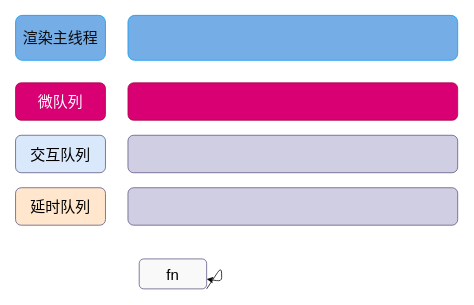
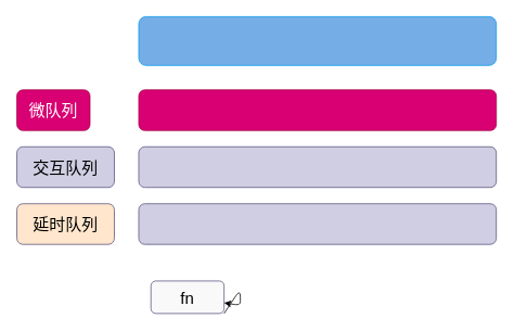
  <mxCell id="0" />
  <mxCell id="1" parent="0" />
- <mxCell id="2" value="渲染主线程" style="rounded=1;whiteSpace=wrap;html=1;fillColor=#75ade6;fontColor=#0d0c0c;strokeColor=#0999ec;gradientColor=none;fontSize=20;" vertex="1" parent="1"><mxGeometry x="20" y="20" width="120" height="60" as="geometry" /></mxCell>
  <mxCell id="3" value="" style="rounded=1;whiteSpace=wrap;html=1;fillColor=#75ade6;fontColor=#0d0c0c;strokeColor=#0999ec;gradientColor=none;fontSize=20;" vertex="1" parent="1"><mxGeometry x="170" y="20" width="440" height="60" as="geometry" /></mxCell>
- <mxCell id="4" value="微队列" style="rounded=1;whiteSpace=wrap;html=1;fillColor=#d80073;fontColor=#ffffff;strokeColor=#A50040;fontSize=20;" vertex="1" parent="1"><mxGeometry x="20" y="110" width="120" height="50" as="geometry" /></mxCell>
+ <mxCell id="4" value="微队列" style="rounded=1;whiteSpace=wrap;html=1;fillColor=#d80073;fontColor=#ffffff;strokeColor=#A50040;fontSize=20;" vertex="1" parent="1"><mxGeometry x="20" y="110" width="90" height="50" as="geometry" /></mxCell>
  <mxCell id="5" value="" style="rounded=1;whiteSpace=wrap;html=1;fillColor=#d80073;fontColor=#ffffff;strokeColor=#A50040;fontSize=20;" vertex="1" parent="1"><mxGeometry x="170" y="110" width="440" height="50" as="geometry" /></mxCell>
- <mxCell id="6" value="交互队列" style="rounded=1;whiteSpace=wrap;html=1;fillColor=#dae8fc;strokeColor=#56517e;fontSize=20;fontColor=#000000;" vertex="1" parent="1"><mxGeometry x="20" y="180" width="120" height="50" as="geometry" /></mxCell>
+ <mxCell id="6" value="交互队列" style="rounded=1;whiteSpace=wrap;html=1;fillColor=#d0cee2;strokeColor=#56517e;fontSize=20;fontColor=#000000;" vertex="1" parent="1"><mxGeometry x="20" y="180" width="120" height="50" as="geometry" /></mxCell>
  <mxCell id="7" value="延时队列" style="rounded=1;whiteSpace=wrap;html=1;fillColor=#ffe6cc;strokeColor=#56517e;fontSize=20;fontColor=#000000;" vertex="1" parent="1"><mxGeometry x="20" y="250" width="120" height="50" as="geometry" /></mxCell>
  <mxCell id="8" value="" style="rounded=1;whiteSpace=wrap;html=1;fillColor=#d0cee2;strokeColor=#56517e;fontSize=20;fontColor=#000000;" vertex="1" parent="1"><mxGeometry x="170" y="180" width="440" height="50" as="geometry" /></mxCell>
  <mxCell id="9" value="" style="rounded=1;whiteSpace=wrap;html=1;fillColor=#d0cee2;strokeColor=#56517e;fontSize=20;fontColor=#000000;" vertex="1" parent="1"><mxGeometry x="170" y="250" width="440" height="50" as="geometry" /></mxCell>
  <mxCell id="10" value="fn" style="rounded=1;whiteSpace=wrap;html=1;fillColor=#f9f9fa;strokeColor=#56517e;fontSize=20;fontColor=#000000;" vertex="1" parent="1"><mxGeometry x="185" y="345" width="90" height="40" as="geometry" /></mxCell>
  <mxCell id="11" style="edgeStyle=none;html=1;exitX=1;exitY=1;exitDx=0;exitDy=0;fontSize=20;fontColor=#000000;" edge="1" parent="1" source="10" target="10"><mxGeometry relative="1" as="geometry" /></mxCell>
